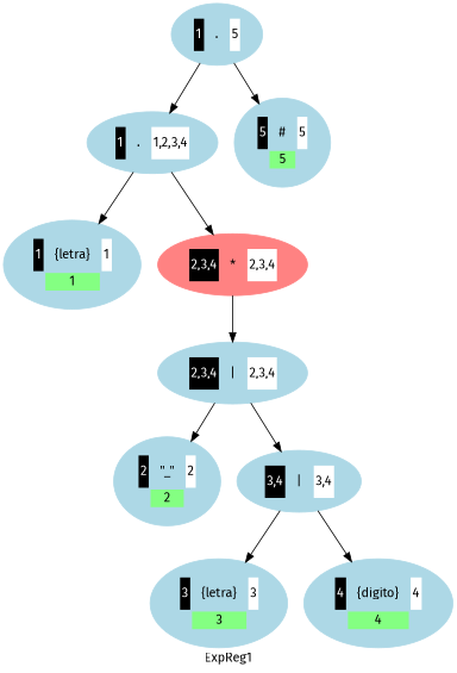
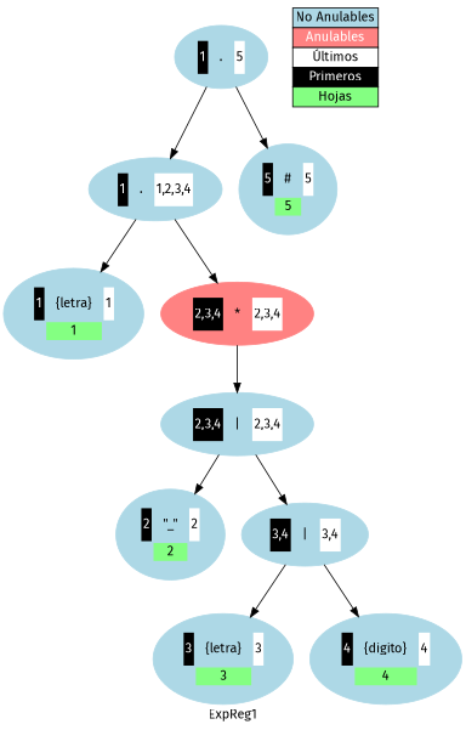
  digraph {
    label=ExpReg1
    fontname="Fira Sans"
    node [color=lightblue style=filled fontname="Fira Sans"]
    edge [fontname="Fira Sans"]
    n1 [label=<<table border="0"><tr><td bgcolor="black"><font color="white">3</font></td><td cellpadding="10">{letra}</td><td bgcolor="white">3</td></tr><tr><td></td><td bgcolor="#84ff82">3</td><td></td></tr></table>>]
    n2 [label=<<table border="0"><tr><td bgcolor="black"><font color="white">4</font></td><td cellpadding="10">{digito}</td><td bgcolor="white">4</td></tr><tr><td></td><td bgcolor="#84ff82">4</td><td></td></tr></table>>]
    n3 [label=<<table border="0"><tr><td bgcolor="black"><font color="white">2</font></td><td cellpadding="10">"_"</td><td bgcolor="white">2</td></tr><tr><td></td><td bgcolor="#84ff82">2</td><td></td></tr></table>>]
    n4 [label=<<table border="0"><tr><td bgcolor="black"><font color="white">3,4</font></td><td cellpadding="10">|</td><td bgcolor="white">3,4</td></tr></table>>]
    n5 [label=<<table border="0"><tr><td bgcolor="black"><font color="white">2,3,4</font></td><td cellpadding="10">|</td><td bgcolor="white">2,3,4</td></tr></table>>]
    n6 [label=<<table border="0"><tr><td bgcolor="black"><font color="white">1</font></td><td cellpadding="10">{letra}</td><td bgcolor="white">1</td></tr><tr><td></td><td bgcolor="#84ff82">1</td><td></td></tr></table>>]
    n7 [color="#ff8282" label=<<table border="0"><tr><td bgcolor="black"><font color="white">2,3,4</font></td><td cellpadding="10">*</td><td bgcolor="white">2,3,4</td></tr></table>>]
    n8 [label=<<table border="0"><tr><td bgcolor="black"><font color="white">1</font></td><td cellpadding="10">.</td><td bgcolor="white">1,2,3,4</td></tr></table>>]
    n9 [label=<<table border="0"><tr><td bgcolor="black"><font color="white">5</font></td><td cellpadding="10">#</td><td bgcolor="white">5</td></tr><tr><td></td><td bgcolor="#84ff82">5</td><td></td></tr></table>>]
    n10 [label=<<table border="0"><tr><td bgcolor="black"><font color="white">1</font></td><td cellpadding="10">.</td><td bgcolor="white">5</td></tr></table>>]
+   n11 [label=<      <table border="0" cellborder="1" cellspacing="0">        <tr><td bgcolor="lightblue"><font color="black">No Anulables</font></td></tr>        <tr><td bgcolor="#ff8282"><font color="white">Anulables</font></td></tr>        <tr><td bgcolor="white"><font>Últimos</font></td></tr>        <tr><td bgcolor="black"><font color="white">Primeros</font></td></tr>        <tr><td bgcolor="#84ff82"><font>Hojas</font></td></tr>      </table>> shape=plaintext color="" style=""]
    subgraph sub_1 {
      n1
      n2
    }
    subgraph sub_2 {
      n3
      n4
    }
    subgraph sub_3 {
      n5
    }
    subgraph sub_4 {
      n6
      n7
    }
    subgraph sub_5 {
      n8
      n9
    }
    n4 -> n1
    n4 -> n2
    n5 -> n3
    n5 -> n4
    n7 -> n5
    n8 -> n6
    n8 -> n7
    n10 -> n8
    n10 -> n9
  }
